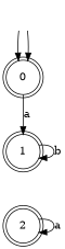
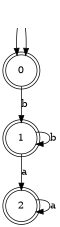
  digraph {
    rankdir=TB
    node [shape=doublecircle]
    0
    1
    2
    "" [shape=circle style=invis]
-   0 -> 1 [label=a]
+   0 -> 1 [label=b]
    1 -> 1 [label=b]
+   1 -> 2 [label=a]
    2 -> 2 [label=a]
    "" -> 0
    "" -> 0
  }
